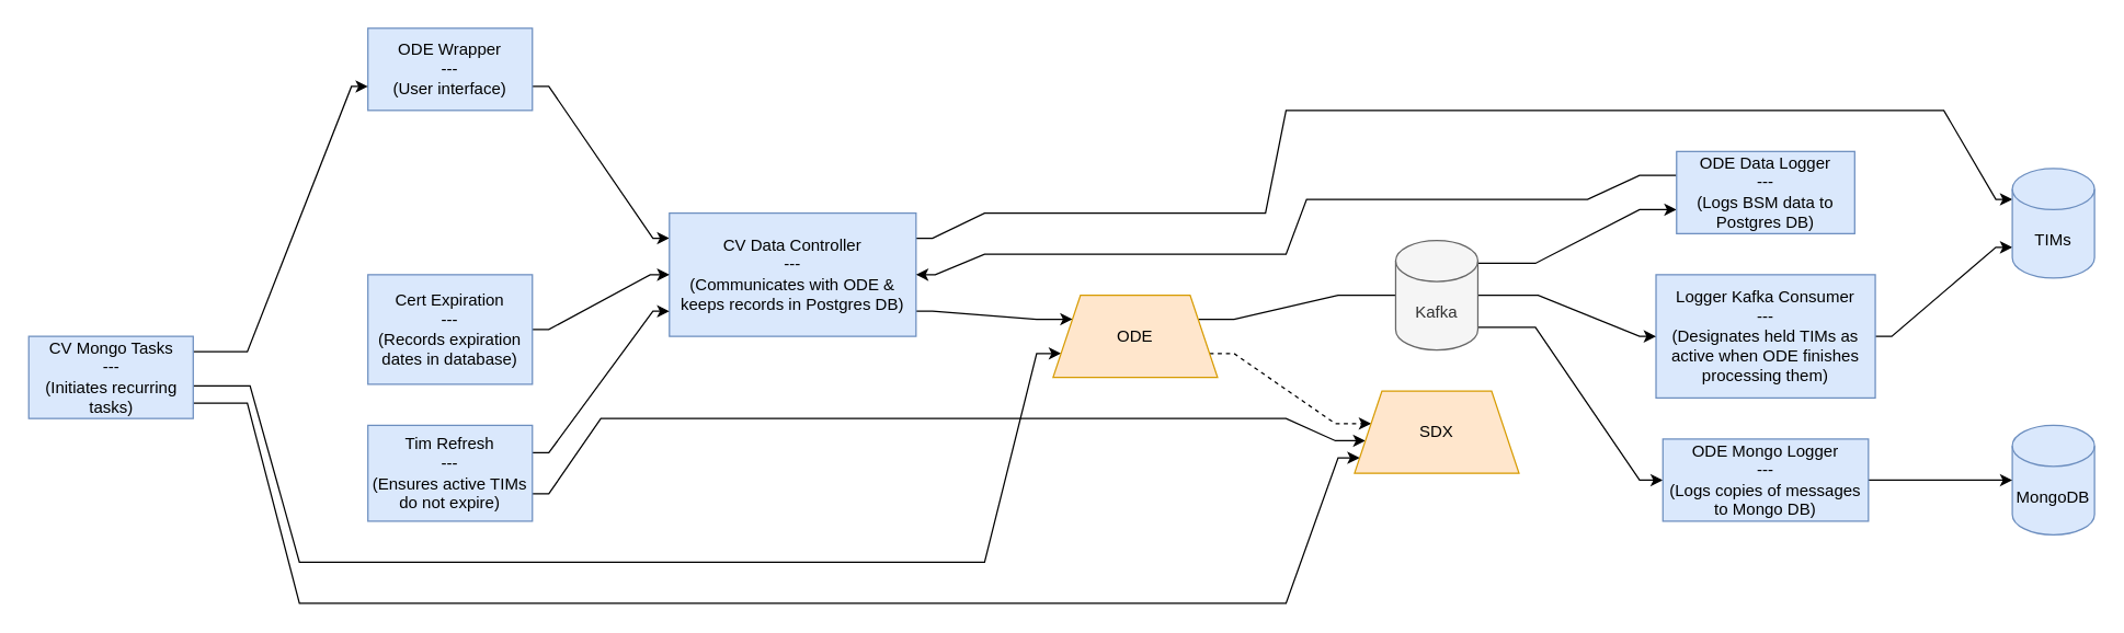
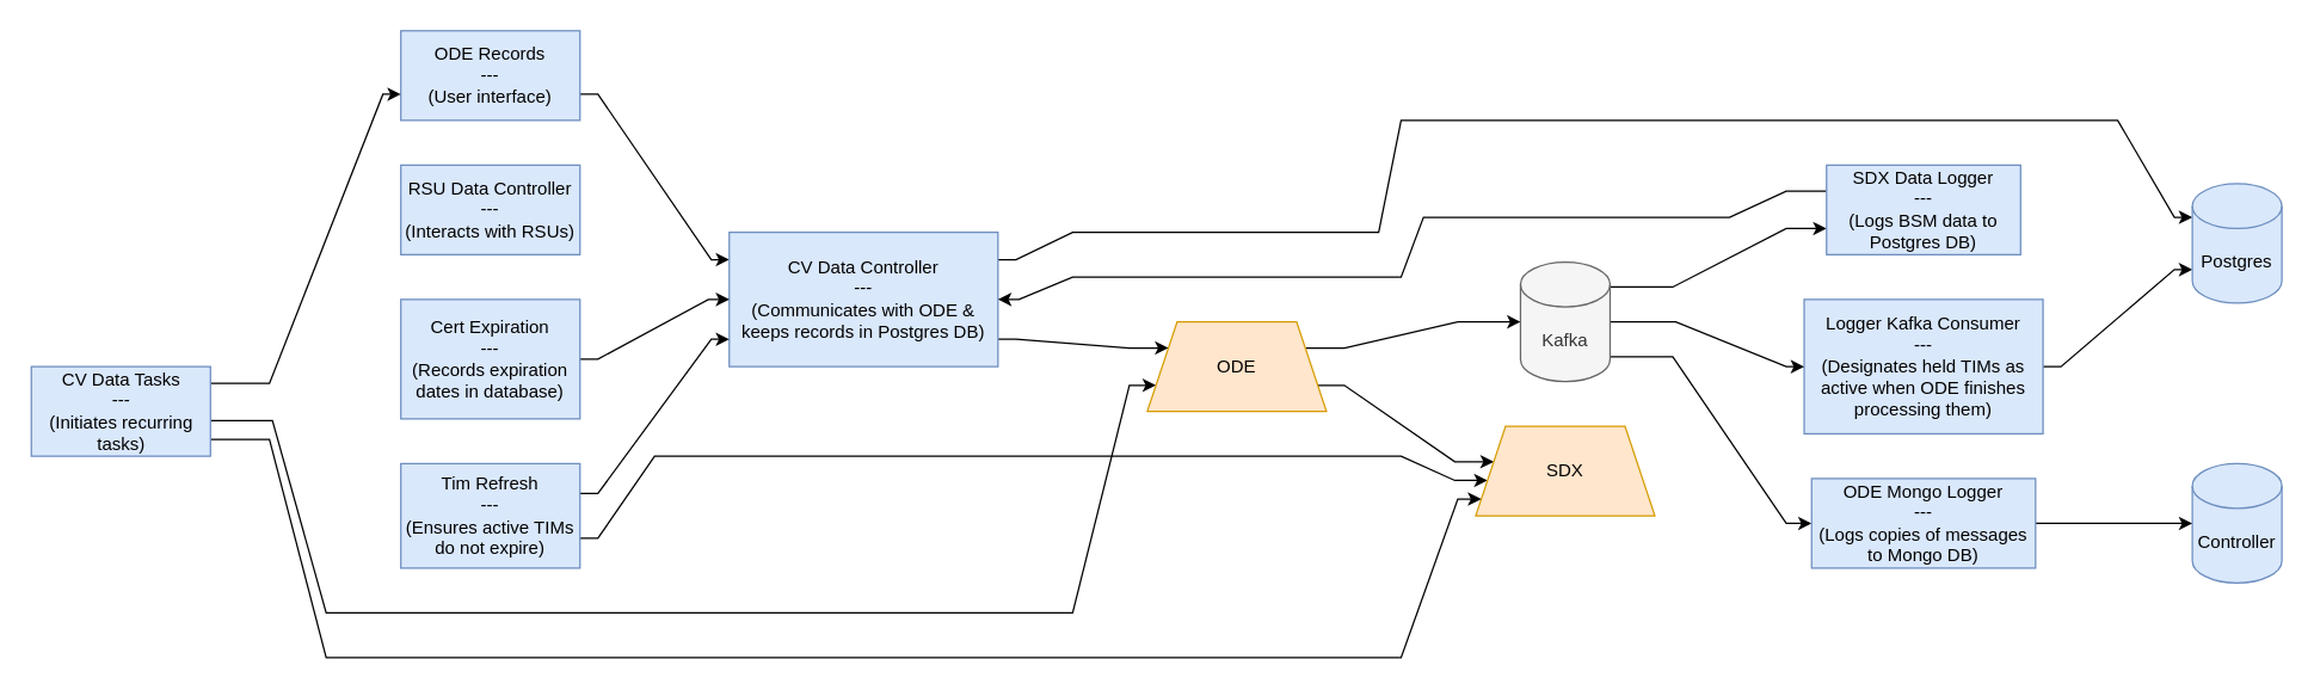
  <mxCell id="0" />
  <mxCell id="1" parent="0" />
  <mxCell id="2" style="rounded=0;orthogonalLoop=1;jettySize=auto;html=1;noEdgeStyle=1;orthogonal=1;" parent="1" source="3" target="6" edge="1"><mxGeometry relative="1" as="geometry"><Array as="points"><mxPoint x="400" y="62.5" /><mxPoint x="476" y="173.333" /></Array></mxGeometry></mxCell>
- <mxCell id="3" value="ODE Wrapper&lt;br&gt;---&lt;br&gt;(User interface)" style="rounded=0;whiteSpace=wrap;html=1;fillColor=#dae8fc;strokeColor=#6c8ebf;" parent="1" vertex="1"><mxGeometry x="268" width="120" height="60" as="geometry" y="20" /></mxCell>
+ <mxCell id="3" value="ODE Records&lt;br&gt;---&lt;br&gt;(User interface)" style="rounded=0;whiteSpace=wrap;html=1;fillColor=#dae8fc;strokeColor=#6c8ebf;" parent="1" vertex="1"><mxGeometry x="268" width="120" height="60" as="geometry" y="20" /></mxCell>
  <mxCell id="4" style="rounded=0;orthogonalLoop=1;jettySize=auto;html=1;noEdgeStyle=1;orthogonal=1;" parent="1" source="6" target="30" edge="1"><mxGeometry relative="1" as="geometry"><mxPoint x="430.5" y="520" as="targetPoint" /><Array as="points"><mxPoint x="680" y="226.667" /><mxPoint x="756" y="232.5" /></Array></mxGeometry></mxCell>
  <mxCell id="5" style="edgeStyle=orthogonalEdgeStyle;rounded=0;orthogonalLoop=1;jettySize=auto;html=1;noEdgeStyle=1;orthogonal=1;" parent="1" source="6" target="32" edge="1"><mxGeometry relative="1" as="geometry"><Array as="points"><mxPoint x="680" y="173.333" /><mxPoint x="718" y="155" /><mxPoint x="923" y="155" /><mxPoint x="938" y="80" /><mxPoint x="1158" y="80" /><mxPoint x="1158" y="80" /><mxPoint x="1418" y="80" /><mxPoint x="1456" y="145" /></Array></mxGeometry></mxCell>
  <mxCell id="6" value="CV Data Controller&lt;br&gt;---&lt;br&gt;(Communicates with ODE &amp;amp; keeps records in Postgres DB)" style="rounded=0;whiteSpace=wrap;html=1;fillColor=#dae8fc;strokeColor=#6c8ebf;" parent="1" vertex="1"><mxGeometry x="488" y="155" width="180" height="90" as="geometry" /></mxCell>
- <mxCell id="7" style="rounded=0;orthogonalLoop=1;jettySize=auto;html=1;noEdgeStyle=1;orthogonal=1;endArrow=none;" parent="1" source="30" target="15" edge="1"><mxGeometry relative="1" as="geometry"><mxPoint x="430.5" y="600" as="sourcePoint" /><Array as="points"><mxPoint x="900" y="232.5" /><mxPoint x="976" y="215" /></Array></mxGeometry></mxCell>
- <mxCell id="8" style="rounded=0;orthogonalLoop=1;jettySize=auto;html=1;noEdgeStyle=1;orthogonal=1;dashed=1;" parent="1" source="30" target="29" edge="1"><mxGeometry relative="1" as="geometry"><mxPoint x="395.5" y="600" as="sourcePoint" /><Array as="points"><mxPoint x="900" y="257.5" /><mxPoint x="974" y="308.75" /></Array></mxGeometry></mxCell>
+ <mxCell id="7" style="rounded=0;orthogonalLoop=1;jettySize=auto;html=1;noEdgeStyle=1;orthogonal=1;" parent="1" source="30" target="15" edge="1"><mxGeometry relative="1" as="geometry"><mxPoint x="430.5" y="600" as="sourcePoint" /><Array as="points"><mxPoint x="900" y="232.5" /><mxPoint x="976" y="215" /></Array></mxGeometry></mxCell>
+ <mxCell id="8" style="rounded=0;orthogonalLoop=1;jettySize=auto;html=1;noEdgeStyle=1;orthogonal=1;" parent="1" source="30" target="29" edge="1"><mxGeometry relative="1" as="geometry"><mxPoint x="395.5" y="600" as="sourcePoint" /><Array as="points"><mxPoint x="900" y="257.5" /><mxPoint x="974" y="308.75" /></Array></mxGeometry></mxCell>
  <mxCell id="9" style="edgeStyle=orthogonalEdgeStyle;rounded=0;orthogonalLoop=1;jettySize=auto;html=1;noEdgeStyle=1;orthogonal=1;" parent="1" source="10" target="32" edge="1"><mxGeometry relative="1" as="geometry"><Array as="points"><mxPoint x="1380" y="245" /><mxPoint x="1456" y="180" /></Array></mxGeometry></mxCell>
  <mxCell id="10" value="Logger Kafka Consumer&lt;br&gt;---&lt;br&gt;&lt;div&gt;(Designates held TIMs as active when ODE finishes processing them)&lt;/div&gt;" style="rounded=0;whiteSpace=wrap;html=1;fillColor=#dae8fc;strokeColor=#6c8ebf;" parent="1" vertex="1"><mxGeometry x="1208" y="200" width="160" height="90" as="geometry" /></mxCell>
- <mxCell id="11" value="MongoDB" style="shape=cylinder3;whiteSpace=wrap;html=1;boundedLbl=1;backgroundOutline=1;size=15;fillColor=#dae8fc;strokeColor=#6c8ebf;" parent="1" vertex="1"><mxGeometry x="1468" y="310" width="60" height="80" as="geometry" /></mxCell>
+ <mxCell id="11" value="Controller" style="shape=cylinder3;whiteSpace=wrap;html=1;boundedLbl=1;backgroundOutline=1;size=15;fillColor=#dae8fc;strokeColor=#6c8ebf;" parent="1" vertex="1"><mxGeometry x="1468" y="310" width="60" height="80" as="geometry" /></mxCell>
  <mxCell id="12" style="rounded=0;orthogonalLoop=1;jettySize=auto;html=1;noEdgeStyle=1;orthogonal=1;" parent="1" source="15" target="10" edge="1"><mxGeometry relative="1" as="geometry"><Array as="points"><mxPoint x="1122" y="215" /><mxPoint x="1196" y="245" /></Array></mxGeometry></mxCell>
  <mxCell id="13" style="rounded=0;orthogonalLoop=1;jettySize=auto;html=1;noEdgeStyle=1;orthogonal=1;" parent="1" source="15" target="28" edge="1"><mxGeometry relative="1" as="geometry"><Array as="points"><mxPoint x="1120" y="238.333" /><mxPoint x="1196" y="350" /></Array></mxGeometry></mxCell>
  <mxCell id="14" style="edgeStyle=orthogonalEdgeStyle;rounded=0;orthogonalLoop=1;jettySize=auto;html=1;noEdgeStyle=1;orthogonal=1;" parent="1" source="15" target="24" edge="1"><mxGeometry relative="1" as="geometry"><Array as="points"><mxPoint x="1120" y="191.667" /><mxPoint x="1196" y="152.5" /></Array></mxGeometry></mxCell>
  <mxCell id="15" value="Kafka" style="shape=cylinder3;whiteSpace=wrap;html=1;boundedLbl=1;backgroundOutline=1;size=15;fillColor=#f5f5f5;fontColor=#333333;strokeColor=#666666;" parent="1" vertex="1"><mxGeometry x="1018" y="175" width="60" height="80" as="geometry" /></mxCell>
  <mxCell id="16" style="rounded=0;orthogonalLoop=1;jettySize=auto;html=1;noEdgeStyle=1;orthogonal=1;" parent="1" source="31" target="30" edge="1"><mxGeometry relative="1" as="geometry"><mxPoint x="395.5" y="520" as="targetPoint" /><Array as="points"><mxPoint x="182" y="281.25" /><mxPoint x="218" y="410" /><mxPoint x="438" y="410" /><mxPoint x="438" y="410" /><mxPoint x="718" y="410" /><mxPoint x="756" y="257.5" /></Array></mxGeometry></mxCell>
  <mxCell id="17" style="rounded=0;orthogonalLoop=1;jettySize=auto;html=1;noEdgeStyle=1;orthogonal=1;" parent="1" source="31" target="3" edge="1"><mxGeometry relative="1" as="geometry"><Array as="points"><mxPoint x="180" y="256.25" /><mxPoint x="256" y="62.5" /></Array></mxGeometry></mxCell>
  <mxCell id="18" style="rounded=0;orthogonalLoop=1;jettySize=auto;html=1;noEdgeStyle=1;orthogonal=1;" parent="1" source="31" target="29" edge="1"><mxGeometry relative="1" as="geometry"><Array as="points"><mxPoint x="180" y="293.75" /><mxPoint x="218" y="440" /><mxPoint x="438" y="440" /><mxPoint x="438" y="440" /><mxPoint x="718" y="440" /><mxPoint x="718" y="440" /><mxPoint x="938" y="440" /><mxPoint x="976" y="333.75" /></Array></mxGeometry></mxCell>
+ <mxCell id="19" value="RSU Data Controller&lt;br&gt;---&lt;br&gt;(Interacts with RSUs)" style="rounded=0;whiteSpace=wrap;html=1;fillColor=#dae8fc;strokeColor=#6c8ebf;" parent="1" vertex="1"><mxGeometry x="268" y="110" width="120" height="60" as="geometry" /></mxCell>
  <mxCell id="20" style="rounded=0;orthogonalLoop=1;jettySize=auto;html=1;noEdgeStyle=1;orthogonal=1;" parent="1" source="22" target="6" edge="1"><mxGeometry relative="1" as="geometry"><Array as="points"><mxPoint x="400" y="330" /><mxPoint x="476" y="226.667" /></Array></mxGeometry></mxCell>
  <mxCell id="21" style="rounded=0;orthogonalLoop=1;jettySize=auto;html=1;noEdgeStyle=1;orthogonal=1;" parent="1" source="22" target="29" edge="1"><mxGeometry relative="1" as="geometry"><Array as="points"><mxPoint x="400" y="360" /><mxPoint x="438" y="305" /><mxPoint x="718" y="305" /><mxPoint x="718" y="305" /><mxPoint x="938" y="305" /><mxPoint x="974" y="321.25" /></Array></mxGeometry></mxCell>
  <mxCell id="22" value="Tim Refresh&lt;br&gt;---&lt;br&gt;(Ensures active TIMs do not expire)" style="rounded=0;whiteSpace=wrap;html=1;fillColor=#dae8fc;strokeColor=#6c8ebf;" parent="1" vertex="1"><mxGeometry x="268" y="310" width="120" height="70" as="geometry" /></mxCell>
  <mxCell id="23" style="rounded=0;orthogonalLoop=1;jettySize=auto;html=1;noEdgeStyle=1;orthogonal=1;" parent="1" source="24" target="6" edge="1"><mxGeometry relative="1" as="geometry"><Array as="points"><mxPoint x="1196" y="127.5" /><mxPoint x="1158" y="145" /><mxPoint x="953" y="145" /><mxPoint x="938" y="185" /><mxPoint x="718" y="185" /><mxPoint x="682" y="200" /></Array></mxGeometry></mxCell>
- <mxCell id="24" value="ODE Data Logger&lt;br&gt;---&lt;br&gt;&lt;div&gt;(Logs BSM data to Postgres DB)&lt;/div&gt;" style="rounded=0;whiteSpace=wrap;html=1;fillColor=#dae8fc;strokeColor=#6c8ebf;" parent="1" vertex="1"><mxGeometry x="1223" y="110" width="130" height="60" as="geometry" /></mxCell>
+ <mxCell id="24" value="SDX Data Logger&lt;br&gt;---&lt;br&gt;&lt;div&gt;(Logs BSM data to Postgres DB)&lt;/div&gt;" style="rounded=0;whiteSpace=wrap;html=1;fillColor=#dae8fc;strokeColor=#6c8ebf;" parent="1" vertex="1"><mxGeometry x="1223" y="110" width="130" height="60" as="geometry" /></mxCell>
  <mxCell id="25" style="rounded=0;orthogonalLoop=1;jettySize=auto;html=1;noEdgeStyle=1;orthogonal=1;" parent="1" source="26" target="6" edge="1"><mxGeometry relative="1" as="geometry"><Array as="points"><mxPoint x="400" y="240" /><mxPoint x="474" y="200" /></Array></mxGeometry></mxCell>
  <mxCell id="26" value="Cert Expiration&lt;br&gt;---&lt;br&gt;(Records expiration dates in database)" style="rounded=0;whiteSpace=wrap;html=1;fillColor=#dae8fc;strokeColor=#6c8ebf;" parent="1" vertex="1"><mxGeometry x="268" y="200" width="120" height="80" as="geometry" /></mxCell>
  <mxCell id="27" style="rounded=0;orthogonalLoop=1;jettySize=auto;html=1;noEdgeStyle=1;orthogonal=1;" parent="1" source="28" target="11" edge="1"><mxGeometry relative="1" as="geometry"><Array as="points"><mxPoint x="1380" y="350" /><mxPoint x="1456" y="350" /></Array></mxGeometry></mxCell>
  <mxCell id="28" value="ODE Mongo Logger&lt;br&gt;---&lt;br&gt;(Logs copies of messages to Mongo DB)" style="rounded=0;whiteSpace=wrap;html=1;fillColor=#dae8fc;strokeColor=#6c8ebf;" parent="1" vertex="1"><mxGeometry x="1213" y="320" width="150" height="60" as="geometry" /></mxCell>
  <mxCell id="29" value="SDX" style="shape=trapezoid;perimeter=trapezoidPerimeter;whiteSpace=wrap;html=1;fixedSize=1;fillColor=#ffe6cc;strokeColor=#d79b00;" parent="1" vertex="1"><mxGeometry x="988" y="285" width="120" height="60" as="geometry" /></mxCell>
  <mxCell id="30" value="ODE" style="shape=trapezoid;perimeter=trapezoidPerimeter;whiteSpace=wrap;html=1;fixedSize=1;fillColor=#ffe6cc;strokeColor=#d79b00;" parent="1" vertex="1"><mxGeometry x="768" y="215" width="120" height="60" as="geometry" /></mxCell>
- <mxCell id="31" value="CV Mongo Tasks&lt;div&gt;---&lt;/div&gt;&lt;div&gt;(Initiates recurring tasks)&lt;/div&gt;" style="rounded=0;whiteSpace=wrap;html=1;fillColor=#dae8fc;strokeColor=#6c8ebf;" parent="1" vertex="1"><mxGeometry x="20.5" y="245" width="120" height="60" as="geometry" /></mxCell>
- <mxCell id="32" value="TIMs" style="shape=cylinder3;whiteSpace=wrap;html=1;boundedLbl=1;backgroundOutline=1;size=15;fillColor=#dae8fc;strokeColor=#6c8ebf;" parent="1" vertex="1"><mxGeometry x="1468" y="122.5" width="60" height="80" as="geometry" /></mxCell>
+ <mxCell id="31" value="CV Data Tasks&lt;div&gt;---&lt;/div&gt;&lt;div&gt;(Initiates recurring tasks)&lt;/div&gt;" style="rounded=0;whiteSpace=wrap;html=1;fillColor=#dae8fc;strokeColor=#6c8ebf;" parent="1" vertex="1"><mxGeometry x="20.5" y="245" width="120" height="60" as="geometry" /></mxCell>
+ <mxCell id="32" value="Postgres" style="shape=cylinder3;whiteSpace=wrap;html=1;boundedLbl=1;backgroundOutline=1;size=15;fillColor=#dae8fc;strokeColor=#6c8ebf;" parent="1" vertex="1"><mxGeometry x="1468" y="122.5" width="60" height="80" as="geometry" /></mxCell>
